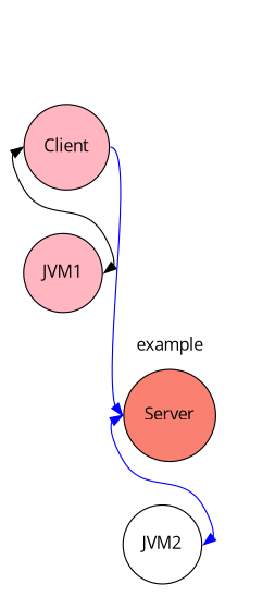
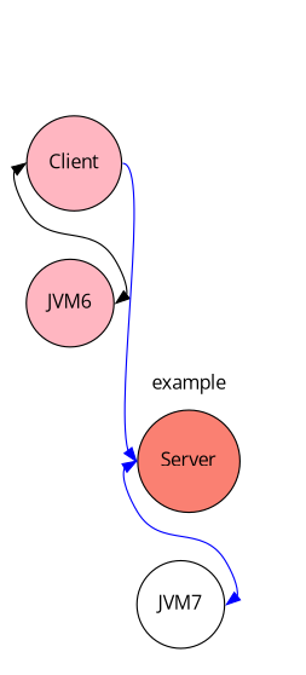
  digraph {
    fontname="Open Sans"
    node [fillcolor=lightpink fontname="Open Sans" shape=circle style=filled]
    edge [color=blue fontname="Open Sans" headport=e tailport=w]
    Client
-   JVM1
+   JVM1 [label=JVM6]
    Server [fillcolor=salmon]
-   JVM2 [fillcolor=white]
+   JVM2 [fillcolor=white label=JVM7]
    start [height=.01 minlen=.5 shape=Mdiamond style=invis width=.01 fillcolor=""]
    subgraph cluster_1 {
      color=white
      Client
      JVM1
    }
    subgraph cluster_2 {
      color=white
      label=example
      Server
      JVM2
    }
    Client -> JVM1 [color=black dir=both]
    Client -> Server [headport=w minlen=2.5 style=solid tailport=e]
    Server -> JVM2 [dir=both]
    start -> Client [color=white style=invis]
    start -> Server [color=white style=invis]
  }
